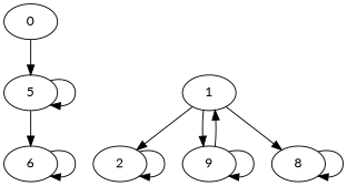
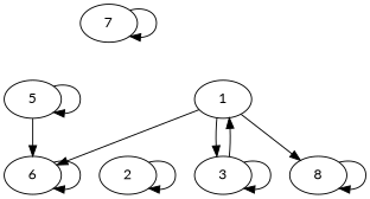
  digraph {
    fontname=Lato
    node [fontname=Lato]
    edge [fontname=Lato]
-   0 [props="{x}"]
    5 [props="{w}"]
    1 [props="{a}"]
    2 [props="{b}"]
-   3 [props="{c}" label=9]
+   3 [props="{c}"]
    n6 [label=8 props="{d}"]
    6 [props="{y}"]
-   0 -> 5
+   7 [props="{z}"]
    5 -> 5 [updates="{x += 5, y-= 7}"]
    5 -> 6 [guards="{x = 100}"]
-   1 -> 2 [updates="{x += 2}"]
+   1 -> 6 [updates="{x += 2}"]
    1 -> 3 [updates="{y-=3}"]
    1 -> n6 [guards="{x >= 10, 3x + 2y = 0}"]
    2 -> 2 [updates="{x += 2}"]
    3 -> 1
    3 -> 3 [updates="{y += -3}"]
    n6 -> n6
    6 -> 6 [updates="{y += 7, x -=5}"]
+   7 -> 7
  }
